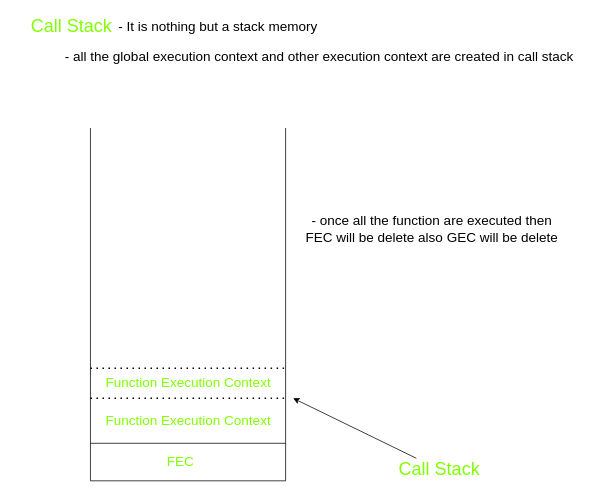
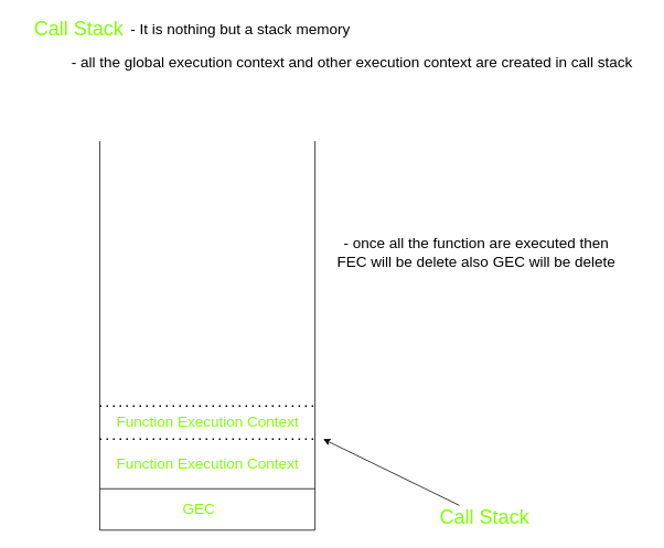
  <mxCell id="0" />
  <mxCell id="1" parent="0" />
  <mxCell id="2" value="" style="endArrow=none;html=1;" edge="1" parent="1"><mxGeometry width="50" height="50" relative="1" as="geometry"><mxPoint x="120" y="640" as="sourcePoint" /><mxPoint x="120" y="170" as="targetPoint" /></mxGeometry></mxCell>
  <mxCell id="3" value="" style="endArrow=none;html=1;" edge="1" parent="1"><mxGeometry width="50" height="50" relative="1" as="geometry"><mxPoint x="380" y="640" as="sourcePoint" /><mxPoint x="380" y="170" as="targetPoint" /></mxGeometry></mxCell>
  <mxCell id="4" value="" style="endArrow=none;html=1;" edge="1" parent="1"><mxGeometry width="50" height="50" relative="1" as="geometry"><mxPoint x="120" y="640" as="sourcePoint" /><mxPoint x="380" y="640" as="targetPoint" /></mxGeometry></mxCell>
  <mxCell id="5" value="&lt;font color=&quot;#80ff00&quot; style=&quot;font-size: 24px;&quot;&gt;Call Stack&lt;/font&gt;" style="text;html=1;strokeColor=none;fillColor=none;align=center;verticalAlign=middle;whiteSpace=wrap;rounded=0;" vertex="1" parent="1"><mxGeometry x="20" y="20" width="150" height="30" as="geometry" /></mxCell>
  <mxCell id="6" value="- all the global execution context and other execution context are created in call stack" style="text;html=1;strokeColor=none;fillColor=none;align=center;verticalAlign=middle;whiteSpace=wrap;rounded=0;fontSize=18;" vertex="1" parent="1"><mxGeometry x="70" y="60" width="710" height="30" as="geometry" /></mxCell>
  <mxCell id="7" value="- It is nothing but a stack memory" style="text;html=1;strokeColor=none;fillColor=none;align=center;verticalAlign=middle;whiteSpace=wrap;rounded=0;fontSize=18;" vertex="1" parent="1"><mxGeometry x="150" y="20" width="280" height="30" as="geometry" /></mxCell>
  <mxCell id="8" value="" style="endArrow=none;html=1;fontSize=18;fontColor=#80FF00;" edge="1" parent="1"><mxGeometry width="50" height="50" relative="1" as="geometry"><mxPoint x="120" y="590" as="sourcePoint" /><mxPoint x="380" y="590" as="targetPoint" /></mxGeometry></mxCell>
- <mxCell id="9" value="FEC" style="text;html=1;strokeColor=none;fillColor=none;align=center;verticalAlign=middle;whiteSpace=wrap;rounded=0;fontSize=18;fontColor=#80FF00;" vertex="1" parent="1"><mxGeometry x="210" y="600" width="60" height="30" as="geometry" /></mxCell>
+ <mxCell id="9" value="GEC" style="text;html=1;strokeColor=none;fillColor=none;align=center;verticalAlign=middle;whiteSpace=wrap;rounded=0;fontSize=18;fontColor=#80FF00;" vertex="1" parent="1"><mxGeometry x="210" y="600" width="60" height="30" as="geometry" /></mxCell>
  <mxCell id="10" value="" style="endArrow=none;dashed=1;html=1;dashPattern=1 3;strokeWidth=2;fontSize=18;fontColor=#80FF00;" edge="1" parent="1"><mxGeometry width="50" height="50" relative="1" as="geometry"><mxPoint x="120" y="530" as="sourcePoint" /><mxPoint x="380" y="530" as="targetPoint" /></mxGeometry></mxCell>
  <mxCell id="11" value="Function Execution Context" style="text;html=1;align=center;verticalAlign=middle;resizable=0;points=[];autosize=1;strokeColor=none;fillColor=none;fontSize=18;fontColor=#80FF00;" vertex="1" parent="1"><mxGeometry x="130" y="540" width="240" height="40" as="geometry" /></mxCell>
  <mxCell id="12" value="" style="endArrow=none;dashed=1;html=1;dashPattern=1 3;strokeWidth=2;fontSize=18;fontColor=#80FF00;" edge="1" parent="1"><mxGeometry width="50" height="50" relative="1" as="geometry"><mxPoint x="120" y="490" as="sourcePoint" /><mxPoint x="380" y="490" as="targetPoint" /></mxGeometry></mxCell>
  <mxCell id="13" value="Function Execution Context" style="text;html=1;align=center;verticalAlign=middle;resizable=0;points=[];autosize=1;strokeColor=none;fillColor=none;fontSize=18;fontColor=#80FF00;" vertex="1" parent="1"><mxGeometry x="130" y="490" width="240" height="40" as="geometry" /></mxCell>
  <mxCell id="14" style="edgeStyle=none;html=1;fontSize=18;fontColor=#80FF00;" edge="1" parent="1" source="15"><mxGeometry relative="1" as="geometry"><mxPoint x="390" y="530" as="targetPoint" /></mxGeometry></mxCell>
  <mxCell id="15" value="&lt;font color=&quot;#80ff00&quot; style=&quot;font-size: 24px;&quot;&gt;Call Stack&lt;/font&gt;" style="text;html=1;strokeColor=none;fillColor=none;align=center;verticalAlign=middle;whiteSpace=wrap;rounded=0;" vertex="1" parent="1"><mxGeometry x="510" y="610" width="150" height="30" as="geometry" /></mxCell>
  <mxCell id="16" value="- once all the function are executed then FEC will be delete also GEC will be delete" style="text;html=1;strokeColor=none;fillColor=none;align=center;verticalAlign=middle;whiteSpace=wrap;rounded=0;fontSize=18;" vertex="1" parent="1"><mxGeometry x="400" y="290" width="350" height="30" as="geometry" /></mxCell>
